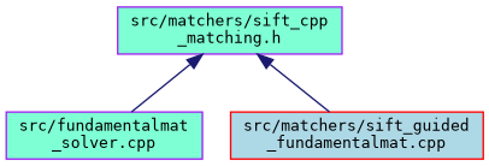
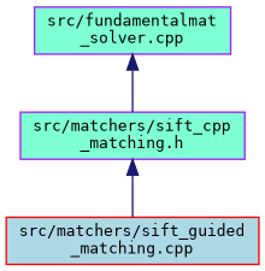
  digraph {
    fontname="DejaVu Sans Mono"
    node [color=purple fillcolor=aquamarine fontname="DejaVu Sans Mono" fontsize=10 shape=record style=filled]
    edge [color=midnightblue dir=back fontname="DejaVu Sans Mono" fontsize=10 labelfontname=Helvetica labelfontsize=10 style=solid]
    n1 [fontcolor=black height=0.2 label="src/matchers/sift_cpp\l_matching.h" width=0.4]
    n2 [height=0.2 label="src/fundamentalmat\l_solver.cpp" width=0.4]
-   n3 [color=red fillcolor=lightblue height=0.2 label="src/matchers/sift_guided\l_fundamentalmat.cpp" width=0.4]
-   n1 -> n2
+   n3 [color=red fillcolor=lightblue height=0.2 label="src/matchers/sift_guided\l_matching.cpp" width=0.4]
+   n2 -> n1
    n1 -> n3
  }
